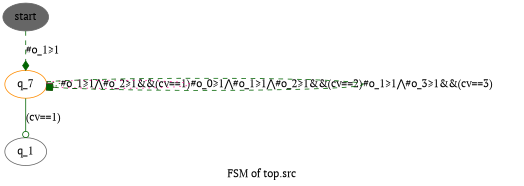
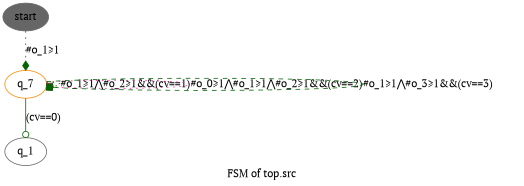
  digraph {
    fontname="PT Serif"
    label="FSM of top.src"
    node [color=gray40 fontname="PT Serif"]
    edge [arrowhead=box color=darkgreen fontname="PT Serif" style=dotted]
    n1 [color=darkorange label=q_7]
    n2 [label=q_1]
    n3 [label=start style=filled]
    n1 -> n1 [label="#o_1≥1⋀#o_2≥1&&(cv==1)"]
    n1 -> n1 [color=deeppink label="#o_0≥1⋀#o_1≥1⋀#o_2≥1&&(cv==2)"]
    n1 -> n1 [label="#o_1≥1⋀#o_3≥1&&(cv==3)" style=dashed]
-   n1 -> n2 [arrowhead=odot label="(cv==1)" style=solid]
-   n3 -> n1 [arrowhead=diamond label="#o_1≥1" style=dashed]
+   n1 -> n2 [arrowhead=odot label="(cv==0)" style=solid]
+   n3 -> n1 [arrowhead=diamond label="#o_1≥1"]
  }
